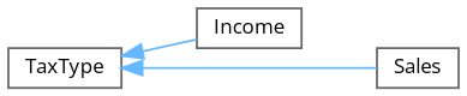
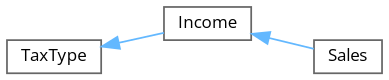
  digraph {
    fontname="Open Sans"
    rankdir=LR
    node [color=grey40 fillcolor=white fontname="Open Sans" fontsize=10 shape=box style=filled]
    edge [color=steelblue1 dir=back fontname="Open Sans" fontsize=10 labelfontname=Helvetica labelfontsize=10 style=solid]
    n1 [height=0.2 label=TaxType width=0.4]
    n2 [height=0.2 label=Income width=0.4]
    n3 [height=0.2 label=Sales width=0.4]
    n1 -> n2
-   n1 -> n3
+   n2 -> n3
  }
